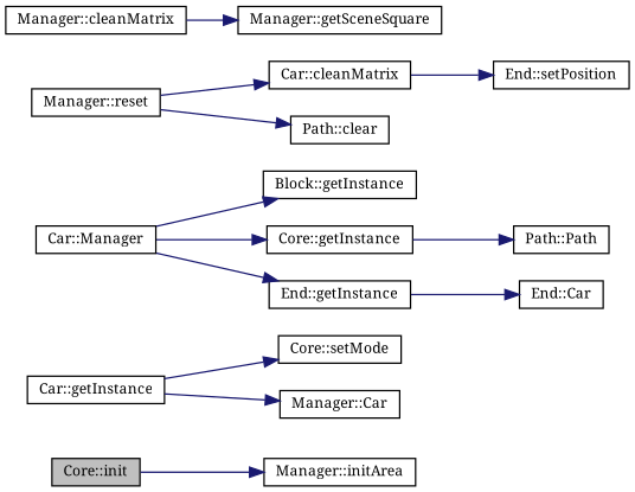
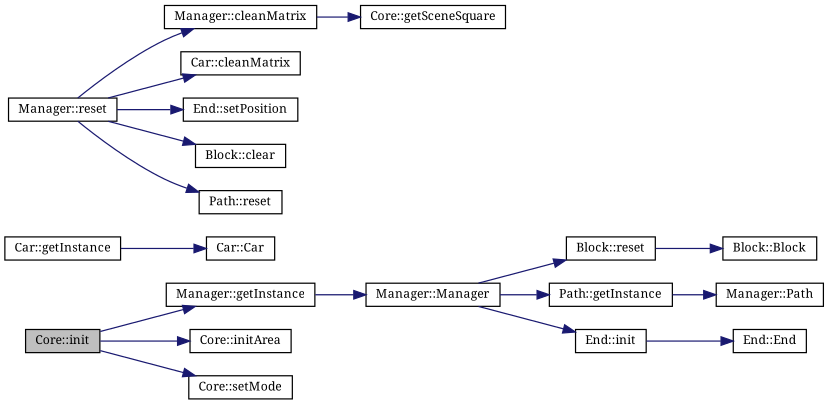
  digraph {
    fontname="Noto Serif"
    rankdir=LR
    node [color=black fillcolor=white fontname="Noto Serif" fontsize=10 shape=record style=filled]
    edge [color=midnightblue fontname="Noto Serif" fontsize=10 labelfontname=Helvetica labelfontsize=10 style=solid]
    n1 [fillcolor=grey75 fontcolor=black height=0.2 label="Core::init" width=0.4]
-   n3 [height=0.2 label="Manager::initArea" width=0.4]
+   n2 [height=0.2 label="Manager::getInstance" width=0.4]
+   n3 [height=0.2 label="Core::initArea" width=0.4]
    n4 [height=0.2 label="Core::setMode" width=0.4]
-   n5 [height=0.2 label="Car::Manager" width=0.4]
-   n6 [height=0.2 label="Block::getInstance" width=0.4]
-   n7 [height=0.2 label="Core::getInstance" width=0.4]
-   n8 [height=0.2 label="End::getInstance" width=0.4]
+   n5 [height=0.2 label="Manager::Manager" width=0.4]
+   n6 [height=0.2 label="Block::reset" width=0.4]
+   n7 [height=0.2 label="Path::getInstance" width=0.4]
+   n8 [height=0.2 label="End::init" width=0.4]
    n9 [height=0.2 label="Car::getInstance" width=0.4]
-   n10 [height=0.2 label="Manager::Car" width=0.4]
-   n12 [height=0.2 label="Path::Path" width=0.4]
-   n13 [height=0.2 label="End::Car" width=0.4]
+   n10 [height=0.2 label="Car::Car" width=0.4]
+   n11 [height=0.2 label="Block::Block" width=0.4]
+   n12 [height=0.2 label="Manager::Path" width=0.4]
+   n13 [height=0.2 label="End::End" width=0.4]
    n14 [height=0.2 label="Manager::reset" width=0.4]
    n15 [height=0.2 label="Manager::cleanMatrix" width=0.4]
    n16 [height=0.2 label="Car::cleanMatrix" width=0.4]
    n17 [height=0.2 label="End::setPosition" width=0.4]
-   n19 [height=0.2 label="Path::clear" width=0.4]
-   n20 [height=0.2 label="Manager::getSceneSquare" width=0.4]
+   n18 [height=0.2 label="Block::clear" width=0.4]
+   n19 [height=0.2 label="Path::reset" width=0.4]
+   n20 [height=0.2 label="Core::getSceneSquare" width=0.4]
+   n1 -> n2
    n1 -> n3
-   n9 -> n4
+   n1 -> n4
+   n2 -> n5
    n5 -> n6
    n5 -> n7
    n5 -> n8
+   n6 -> n11
    n7 -> n12
    n8 -> n13
    n9 -> n10
+   n14 -> n15
    n14 -> n16
-   n16 -> n17
+   n14 -> n17
+   n14 -> n18
    n14 -> n19
    n15 -> n20
  }
